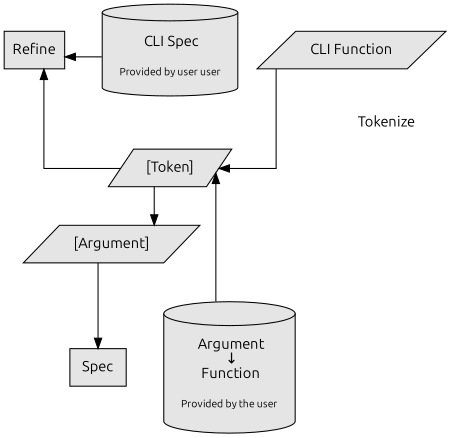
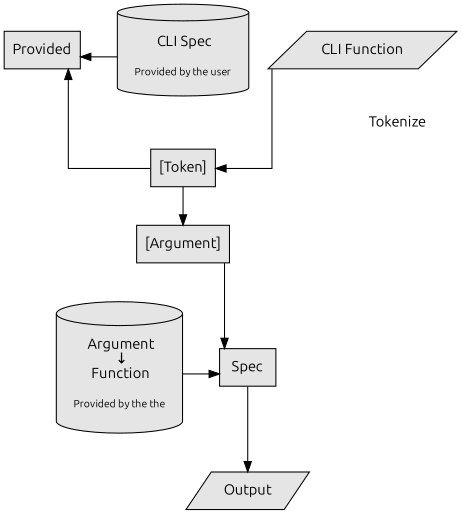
  digraph {
    fontname=Ubuntu
    splines=ortho
    node [fillcolor=gray90 fontname=Ubuntu shape=parallelogram style=filled]
    edge [fontname=Ubuntu]
-   n1 [label=Refine shape=rectangle]
-   n2 [label=< <br/> CLI Spec<br/> <br/> <font point-size="10">  Provided by user user  </font> > shape=cylinder]
+   n1 [label=Provided shape=rectangle]
+   n2 [label=< <br/> CLI Spec<br/> <br/> <font point-size="10">  Provided by the user  </font> > shape=cylinder]
    n3 [label=Spec shape=rectangle]
-   n4 [label=< <br/> Argument<br/> ↓<br/> Function<br/> <br/> <font point-size="10">  Provided by the user  </font> > shape=cylinder]
-   n5 [label="[Token]"]
-   n7 [label="[Argument]"]
+   n4 [label=< <br/> Argument<br/> ↓<br/> Function<br/> <br/> <font point-size="10">  Provided by the the  </font> > shape=cylinder]
+   n5 [label="[Token]" shape=box]
+   n6 [label=Output]
+   n7 [label="[Argument]" shape=box]
    n8 [label="CLI Function"]
    subgraph sub_1 {
      rank=same
      n1
      n2
    }
    subgraph sub_2 {
      rank=same
      n3
      n4
    }
    n1 -> n2 [style=invis]
    n2 -> n1
    n2 -> n5 [style=invis]
    n3 -> n4 [style=invis]
-   n4 -> n5
+   n3 -> n6
+   n4 -> n3
    n4 -> n7 [style=invis]
    n5 -> n1
    n5 -> n7
    n7 -> n3
    n8 -> n5 [label="  Tokenize  "]
  }
